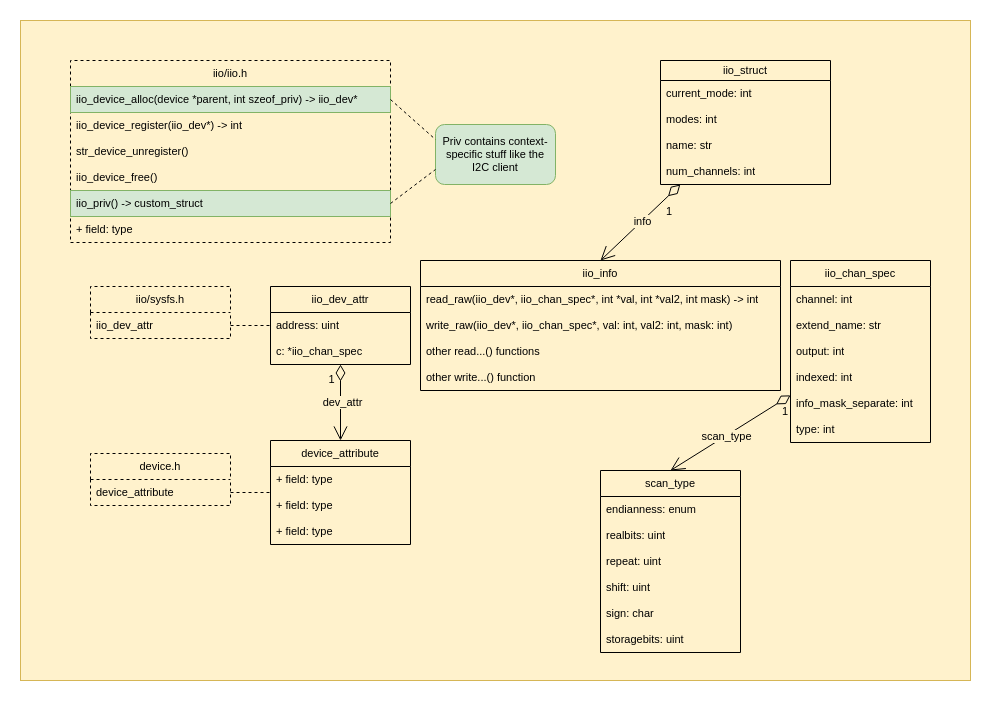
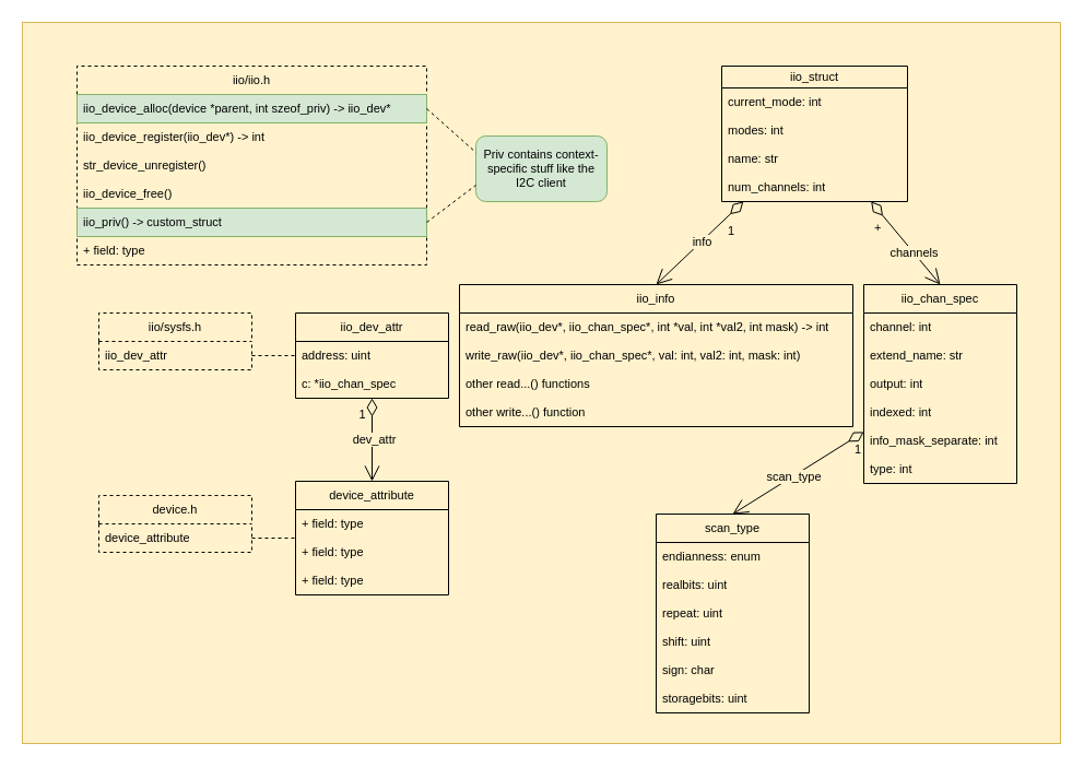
  <mxCell id="0" />
  <mxCell id="1" parent="0" />
  <mxCell id="2" value="" style="rounded=0;whiteSpace=wrap;html=1;align=left;verticalAlign=top;spacingLeft=4;spacingRight=4;fontFamily=Helvetica;fontSize=11;labelBackgroundColor=default;fillColor=#fff2cc;strokeColor=#d6b656;" vertex="1" parent="1"><mxGeometry x="20" y="20" width="950" height="660" as="geometry" /></mxCell>
+ <mxCell id="3" value="&lt;span style=&quot;&quot;&gt;+&lt;/span&gt;" style="endArrow=open;html=1;endSize=12;startArrow=diamondThin;startSize=14;startFill=0;align=left;verticalAlign=bottom;rounded=0;entryX=0.5;entryY=0;entryDx=0;entryDy=0;labelBackgroundColor=#FFF2CC;fontColor=default;" parent="1" source="7" target="12" edge="1"><mxGeometry x="-0.48" y="-20" relative="1" as="geometry"><mxPoint x="829.26" y="214.988" as="sourcePoint" /><mxPoint x="825" y="240" as="targetPoint" /><mxPoint as="offset" /></mxGeometry></mxCell>
+ <mxCell id="4" value="channels" style="edgeLabel;html=1;align=center;verticalAlign=middle;resizable=0;points=[];fontFamily=Helvetica;fontSize=11;fontColor=default;labelBackgroundColor=light-dark(#fff2cc, #ededed);" parent="3" vertex="1" connectable="0"><mxGeometry x="0.232" relative="1" as="geometry"><mxPoint as="offset" /></mxGeometry></mxCell>
  <mxCell id="5" value="1" style="endArrow=open;html=1;endSize=12;startArrow=diamondThin;startSize=14;startFill=0;align=left;verticalAlign=bottom;rounded=0;entryX=0.5;entryY=0;entryDx=0;entryDy=0;labelBackgroundColor=#FFF2CC;" parent="1" source="7" target="28" edge="1"><mxGeometry x="-0.341" y="15" relative="1" as="geometry"><mxPoint x="760.66" y="215.56" as="sourcePoint" /><mxPoint x="645" y="260" as="targetPoint" /><mxPoint as="offset" /></mxGeometry></mxCell>
  <mxCell id="6" value="info" style="edgeLabel;html=1;align=center;verticalAlign=middle;resizable=0;points=[];fontFamily=Helvetica;fontSize=11;fontColor=default;labelBackgroundColor=#FFF2CC;" parent="5" vertex="1" connectable="0"><mxGeometry x="-0.013" y="-1" relative="1" as="geometry"><mxPoint x="1" as="offset" /></mxGeometry></mxCell>
  <mxCell id="7" value="iio_struct" style="swimlane;fontStyle=0;childLayout=stackLayout;horizontal=1;startSize=20;fillColor=none;horizontalStack=0;resizeParent=1;resizeParentMax=0;resizeLast=0;collapsible=1;marginBottom=0;whiteSpace=wrap;html=1;fontFamily=Helvetica;fontSize=11;fontColor=default;labelBackgroundColor=none;" parent="1" vertex="1"><mxGeometry x="660" y="60" width="170" height="124" as="geometry"><mxRectangle x="230" y="240" width="80" height="30" as="alternateBounds" /></mxGeometry></mxCell>
  <mxCell id="8" value="current_mode: int" style="text;strokeColor=none;fillColor=none;align=left;verticalAlign=top;spacingLeft=4;spacingRight=4;overflow=hidden;rotatable=0;points=[[0,0.5],[1,0.5]];portConstraint=eastwest;whiteSpace=wrap;html=1;fontFamily=Helvetica;fontSize=11;fontColor=default;labelBackgroundColor=none;" parent="7" vertex="1"><mxGeometry y="20" width="170" height="26" as="geometry" /></mxCell>
  <mxCell id="9" value="modes: int" style="text;strokeColor=none;fillColor=none;align=left;verticalAlign=top;spacingLeft=4;spacingRight=4;overflow=hidden;rotatable=0;points=[[0,0.5],[1,0.5]];portConstraint=eastwest;whiteSpace=wrap;html=1;fontFamily=Helvetica;fontSize=11;fontColor=default;labelBackgroundColor=none;" parent="7" vertex="1"><mxGeometry y="46" width="170" height="26" as="geometry" /></mxCell>
  <mxCell id="10" value="name: str" style="text;strokeColor=none;fillColor=none;align=left;verticalAlign=top;spacingLeft=4;spacingRight=4;overflow=hidden;rotatable=0;points=[[0,0.5],[1,0.5]];portConstraint=eastwest;whiteSpace=wrap;html=1;fontFamily=Helvetica;fontSize=11;fontColor=default;labelBackgroundColor=none;" parent="7" vertex="1"><mxGeometry y="72" width="170" height="26" as="geometry" /></mxCell>
  <mxCell id="11" value="num_channels: int" style="text;strokeColor=none;fillColor=none;align=left;verticalAlign=top;spacingLeft=4;spacingRight=4;overflow=hidden;rotatable=0;points=[[0,0.5],[1,0.5]];portConstraint=eastwest;whiteSpace=wrap;html=1;fontFamily=Helvetica;fontSize=11;fontColor=default;labelBackgroundColor=none;" parent="7" vertex="1"><mxGeometry y="98" width="170" height="26" as="geometry" /></mxCell>
  <mxCell id="12" value="iio_chan_spec" style="swimlane;fontStyle=0;childLayout=stackLayout;horizontal=1;startSize=26;fillColor=none;horizontalStack=0;resizeParent=1;resizeParentMax=0;resizeLast=0;collapsible=1;marginBottom=0;whiteSpace=wrap;html=1;fontFamily=Helvetica;fontSize=11;fontColor=default;labelBackgroundColor=none;" parent="1" vertex="1"><mxGeometry x="790" y="260" width="140" height="182" as="geometry" /></mxCell>
  <mxCell id="13" value="channel: int" style="text;strokeColor=none;fillColor=none;align=left;verticalAlign=top;spacingLeft=4;spacingRight=4;overflow=hidden;rotatable=0;points=[[0,0.5],[1,0.5]];portConstraint=eastwest;whiteSpace=wrap;html=1;fontFamily=Helvetica;fontSize=11;fontColor=default;labelBackgroundColor=none;" parent="12" vertex="1"><mxGeometry y="26" width="140" height="26" as="geometry" /></mxCell>
  <mxCell id="14" value="extend_name: str" style="text;strokeColor=none;fillColor=none;align=left;verticalAlign=top;spacingLeft=4;spacingRight=4;overflow=hidden;rotatable=0;points=[[0,0.5],[1,0.5]];portConstraint=eastwest;whiteSpace=wrap;html=1;fontFamily=Helvetica;fontSize=11;fontColor=default;labelBackgroundColor=none;" parent="12" vertex="1"><mxGeometry y="52" width="140" height="26" as="geometry" /></mxCell>
  <mxCell id="15" value="output: int" style="text;strokeColor=none;fillColor=none;align=left;verticalAlign=top;spacingLeft=4;spacingRight=4;overflow=hidden;rotatable=0;points=[[0,0.5],[1,0.5]];portConstraint=eastwest;whiteSpace=wrap;html=1;fontFamily=Helvetica;fontSize=11;fontColor=default;labelBackgroundColor=none;" parent="12" vertex="1"><mxGeometry y="78" width="140" height="26" as="geometry" /></mxCell>
  <mxCell id="16" value="indexed: int" style="text;strokeColor=none;fillColor=none;align=left;verticalAlign=top;spacingLeft=4;spacingRight=4;overflow=hidden;rotatable=0;points=[[0,0.5],[1,0.5]];portConstraint=eastwest;whiteSpace=wrap;html=1;fontFamily=Helvetica;fontSize=11;fontColor=default;labelBackgroundColor=none;" parent="12" vertex="1"><mxGeometry y="104" width="140" height="26" as="geometry" /></mxCell>
  <mxCell id="17" value="info_mask_separate: int" style="text;strokeColor=none;fillColor=none;align=left;verticalAlign=top;spacingLeft=4;spacingRight=4;overflow=hidden;rotatable=0;points=[[0,0.5],[1,0.5]];portConstraint=eastwest;whiteSpace=wrap;html=1;fontFamily=Helvetica;fontSize=11;fontColor=default;labelBackgroundColor=none;" parent="12" vertex="1"><mxGeometry y="130" width="140" height="26" as="geometry" /></mxCell>
  <mxCell id="18" value="type: int" style="text;strokeColor=none;fillColor=none;align=left;verticalAlign=top;spacingLeft=4;spacingRight=4;overflow=hidden;rotatable=0;points=[[0,0.5],[1,0.5]];portConstraint=eastwest;whiteSpace=wrap;html=1;fontFamily=Helvetica;fontSize=11;fontColor=default;labelBackgroundColor=none;" parent="12" vertex="1"><mxGeometry y="156" width="140" height="26" as="geometry" /></mxCell>
  <mxCell id="19" value="scan_type" style="swimlane;fontStyle=0;childLayout=stackLayout;horizontal=1;startSize=26;fillColor=none;horizontalStack=0;resizeParent=1;resizeParentMax=0;resizeLast=0;collapsible=1;marginBottom=0;whiteSpace=wrap;html=1;fontFamily=Helvetica;fontSize=11;fontColor=default;labelBackgroundColor=none;" parent="1" vertex="1"><mxGeometry x="600" y="470" width="140" height="182" as="geometry" /></mxCell>
  <mxCell id="20" value="endianness: enum" style="text;strokeColor=none;fillColor=none;align=left;verticalAlign=top;spacingLeft=4;spacingRight=4;overflow=hidden;rotatable=0;points=[[0,0.5],[1,0.5]];portConstraint=eastwest;whiteSpace=wrap;html=1;fontFamily=Helvetica;fontSize=11;fontColor=default;labelBackgroundColor=none;" parent="19" vertex="1"><mxGeometry y="26" width="140" height="26" as="geometry" /></mxCell>
  <mxCell id="21" value="realbits: uint" style="text;strokeColor=none;fillColor=none;align=left;verticalAlign=top;spacingLeft=4;spacingRight=4;overflow=hidden;rotatable=0;points=[[0,0.5],[1,0.5]];portConstraint=eastwest;whiteSpace=wrap;html=1;fontFamily=Helvetica;fontSize=11;fontColor=default;labelBackgroundColor=none;" parent="19" vertex="1"><mxGeometry y="52" width="140" height="26" as="geometry" /></mxCell>
  <mxCell id="22" value="repeat: uint" style="text;strokeColor=none;fillColor=none;align=left;verticalAlign=top;spacingLeft=4;spacingRight=4;overflow=hidden;rotatable=0;points=[[0,0.5],[1,0.5]];portConstraint=eastwest;whiteSpace=wrap;html=1;fontFamily=Helvetica;fontSize=11;fontColor=default;labelBackgroundColor=none;" parent="19" vertex="1"><mxGeometry y="78" width="140" height="26" as="geometry" /></mxCell>
  <mxCell id="23" value="shift: uint" style="text;strokeColor=none;fillColor=none;align=left;verticalAlign=top;spacingLeft=4;spacingRight=4;overflow=hidden;rotatable=0;points=[[0,0.5],[1,0.5]];portConstraint=eastwest;whiteSpace=wrap;html=1;fontFamily=Helvetica;fontSize=11;fontColor=default;labelBackgroundColor=none;" parent="19" vertex="1"><mxGeometry y="104" width="140" height="26" as="geometry" /></mxCell>
  <mxCell id="24" value="sign: char" style="text;strokeColor=none;fillColor=none;align=left;verticalAlign=top;spacingLeft=4;spacingRight=4;overflow=hidden;rotatable=0;points=[[0,0.5],[1,0.5]];portConstraint=eastwest;whiteSpace=wrap;html=1;fontFamily=Helvetica;fontSize=11;fontColor=default;labelBackgroundColor=none;" parent="19" vertex="1"><mxGeometry y="130" width="140" height="26" as="geometry" /></mxCell>
  <mxCell id="25" value="storagebits: uint" style="text;strokeColor=none;fillColor=none;align=left;verticalAlign=top;spacingLeft=4;spacingRight=4;overflow=hidden;rotatable=0;points=[[0,0.5],[1,0.5]];portConstraint=eastwest;whiteSpace=wrap;html=1;fontFamily=Helvetica;fontSize=11;fontColor=default;labelBackgroundColor=none;" parent="19" vertex="1"><mxGeometry y="156" width="140" height="26" as="geometry" /></mxCell>
  <mxCell id="26" value="&lt;span&gt;1&lt;/span&gt;" style="endArrow=open;html=1;endSize=12;startArrow=diamondThin;startSize=14;startFill=0;align=left;verticalAlign=bottom;rounded=0;strokeColor=default;fontFamily=Helvetica;fontSize=11;fontColor=default;labelBackgroundColor=#FFF2CC;entryX=0.5;entryY=0;entryDx=0;entryDy=0;" parent="1" source="12" target="19" edge="1"><mxGeometry x="-0.692" y="16" relative="1" as="geometry"><mxPoint x="840" y="330" as="sourcePoint" /><mxPoint x="1000" y="330" as="targetPoint" /><mxPoint as="offset" /></mxGeometry></mxCell>
  <mxCell id="27" value="scan_type" style="edgeLabel;html=1;align=center;verticalAlign=middle;resizable=0;points=[];fontFamily=Helvetica;fontSize=11;fontColor=default;labelBackgroundColor=#FFF2CC;" parent="26" vertex="1" connectable="0"><mxGeometry x="0.072" relative="1" as="geometry"><mxPoint as="offset" /></mxGeometry></mxCell>
  <mxCell id="28" value="iio_info" style="swimlane;fontStyle=0;childLayout=stackLayout;horizontal=1;startSize=26;fillColor=none;horizontalStack=0;resizeParent=1;resizeParentMax=0;resizeLast=0;collapsible=1;marginBottom=0;whiteSpace=wrap;html=1;fontFamily=Helvetica;fontSize=11;fontColor=default;labelBackgroundColor=none;" parent="1" vertex="1"><mxGeometry x="420" y="260" width="360" height="130" as="geometry" /></mxCell>
  <mxCell id="29" value="read_raw(iio_dev*, iio_chan_spec*, int *val, int *val2, int mask) -&amp;gt; int" style="text;strokeColor=none;fillColor=none;align=left;verticalAlign=top;spacingLeft=4;spacingRight=4;overflow=hidden;rotatable=0;points=[[0,0.5],[1,0.5]];portConstraint=eastwest;whiteSpace=wrap;html=1;fontFamily=Helvetica;fontSize=11;fontColor=default;labelBackgroundColor=none;" parent="28" vertex="1"><mxGeometry y="26" width="360" height="26" as="geometry" /></mxCell>
  <mxCell id="30" value="write_raw(iio_dev*, iio_chan_spec*, val: int, val2: int, mask: int)" style="text;strokeColor=none;fillColor=none;align=left;verticalAlign=top;spacingLeft=4;spacingRight=4;overflow=hidden;rotatable=0;points=[[0,0.5],[1,0.5]];portConstraint=eastwest;whiteSpace=wrap;html=1;fontFamily=Helvetica;fontSize=11;fontColor=default;labelBackgroundColor=none;" parent="28" vertex="1"><mxGeometry y="52" width="360" height="26" as="geometry" /></mxCell>
  <mxCell id="31" value="other read...() functions" style="text;strokeColor=none;fillColor=none;align=left;verticalAlign=top;spacingLeft=4;spacingRight=4;overflow=hidden;rotatable=0;points=[[0,0.5],[1,0.5]];portConstraint=eastwest;whiteSpace=wrap;html=1;fontFamily=Helvetica;fontSize=11;fontColor=default;labelBackgroundColor=none;" parent="28" vertex="1"><mxGeometry y="78" width="360" height="26" as="geometry" /></mxCell>
  <mxCell id="32" value="other write...() function" style="text;strokeColor=none;fillColor=none;align=left;verticalAlign=top;spacingLeft=4;spacingRight=4;overflow=hidden;rotatable=0;points=[[0,0.5],[1,0.5]];portConstraint=eastwest;whiteSpace=wrap;html=1;fontFamily=Helvetica;fontSize=11;fontColor=default;labelBackgroundColor=none;" parent="28" vertex="1"><mxGeometry y="104" width="360" height="26" as="geometry" /></mxCell>
  <mxCell id="33" value="Priv contains context-specific stuff like the I2C client" style="rounded=1;whiteSpace=wrap;html=1;fontFamily=Helvetica;fontSize=11;labelBackgroundColor=none;fillColor=#d5e8d4;strokeColor=#82b366;" parent="1" vertex="1"><mxGeometry x="435" y="124" width="120" height="60" as="geometry" /></mxCell>
  <mxCell id="34" value="iio/iio.h" style="swimlane;fontStyle=0;childLayout=stackLayout;horizontal=1;startSize=26;fillColor=none;horizontalStack=0;resizeParent=1;resizeParentMax=0;resizeLast=0;collapsible=1;marginBottom=0;whiteSpace=wrap;html=1;fontFamily=Helvetica;fontSize=11;fontColor=default;labelBackgroundColor=none;dashed=1;" parent="1" vertex="1"><mxGeometry x="70" y="60" width="320" height="182" as="geometry" /></mxCell>
  <mxCell id="35" value="iio_device_alloc(device *parent, int szeof_priv) -&amp;gt; iio_dev*" style="text;strokeColor=#82b366;fillColor=#d5e8d4;align=left;verticalAlign=top;spacingLeft=4;spacingRight=4;overflow=hidden;rotatable=0;points=[[0,0.5],[1,0.5]];portConstraint=eastwest;whiteSpace=wrap;html=1;fontFamily=Helvetica;fontSize=11;labelBackgroundColor=none;" parent="34" vertex="1"><mxGeometry y="26" width="320" height="26" as="geometry" /></mxCell>
  <mxCell id="36" value="iio_device_register(iio_dev*) -&amp;gt; int" style="text;strokeColor=none;fillColor=none;align=left;verticalAlign=top;spacingLeft=4;spacingRight=4;overflow=hidden;rotatable=0;points=[[0,0.5],[1,0.5]];portConstraint=eastwest;whiteSpace=wrap;html=1;fontFamily=Helvetica;fontSize=11;fontColor=default;labelBackgroundColor=none;" parent="34" vertex="1"><mxGeometry y="52" width="320" height="26" as="geometry" /></mxCell>
  <mxCell id="37" value="str_device_unregister()" style="text;strokeColor=none;fillColor=none;align=left;verticalAlign=top;spacingLeft=4;spacingRight=4;overflow=hidden;rotatable=0;points=[[0,0.5],[1,0.5]];portConstraint=eastwest;whiteSpace=wrap;html=1;fontFamily=Helvetica;fontSize=11;fontColor=default;labelBackgroundColor=none;" vertex="1" parent="34"><mxGeometry y="78" width="320" height="26" as="geometry" /></mxCell>
  <mxCell id="38" value="iio_device_free()" style="text;strokeColor=none;fillColor=none;align=left;verticalAlign=top;spacingLeft=4;spacingRight=4;overflow=hidden;rotatable=0;points=[[0,0.5],[1,0.5]];portConstraint=eastwest;whiteSpace=wrap;html=1;fontFamily=Helvetica;fontSize=11;fontColor=default;labelBackgroundColor=none;" vertex="1" parent="34"><mxGeometry y="104" width="320" height="26" as="geometry" /></mxCell>
  <mxCell id="39" value="iio_priv() -&amp;gt; custom_struct" style="text;strokeColor=#82b366;fillColor=#d5e8d4;align=left;verticalAlign=top;spacingLeft=4;spacingRight=4;overflow=hidden;rotatable=0;points=[[0,0.5],[1,0.5]];portConstraint=eastwest;whiteSpace=wrap;html=1;fontFamily=Helvetica;fontSize=11;labelBackgroundColor=none;" parent="34" vertex="1"><mxGeometry y="130" width="320" height="26" as="geometry" /></mxCell>
  <mxCell id="40" value="+ field: type" style="text;strokeColor=none;fillColor=none;align=left;verticalAlign=top;spacingLeft=4;spacingRight=4;overflow=hidden;rotatable=0;points=[[0,0.5],[1,0.5]];portConstraint=eastwest;whiteSpace=wrap;html=1;fontFamily=Helvetica;fontSize=11;fontColor=default;labelBackgroundColor=none;" parent="34" vertex="1"><mxGeometry y="156" width="320" height="26" as="geometry" /></mxCell>
  <mxCell id="41" style="edgeStyle=none;shape=connector;rounded=0;orthogonalLoop=1;jettySize=auto;html=1;exitX=1;exitY=0.5;exitDx=0;exitDy=0;strokeColor=default;align=left;verticalAlign=bottom;fontFamily=Helvetica;fontSize=11;fontColor=default;labelBackgroundColor=default;startArrow=none;startFill=0;startSize=14;endArrow=none;endSize=12;dashed=1;entryX=0;entryY=0.75;entryDx=0;entryDy=0;" parent="1" source="39" target="33" edge="1"><mxGeometry relative="1" as="geometry" /></mxCell>
  <mxCell id="42" value="iio/sysfs.h" style="swimlane;fontStyle=0;childLayout=stackLayout;horizontal=1;startSize=26;fillColor=none;horizontalStack=0;resizeParent=1;resizeParentMax=0;resizeLast=0;collapsible=1;marginBottom=0;whiteSpace=wrap;html=1;fontFamily=Helvetica;fontSize=11;fontColor=default;labelBackgroundColor=none;dashed=1;strokeColor=default;align=center;verticalAlign=middle;" parent="1" vertex="1"><mxGeometry x="90" y="286" width="140" height="52" as="geometry" /></mxCell>
  <mxCell id="43" value="iio_dev_attr" style="text;strokeColor=none;fillColor=none;align=left;verticalAlign=top;spacingLeft=4;spacingRight=4;overflow=hidden;rotatable=0;points=[[0,0.5],[1,0.5]];portConstraint=eastwest;whiteSpace=wrap;html=1;fontFamily=Helvetica;fontSize=11;fontColor=default;labelBackgroundColor=none;fontStyle=0;" parent="42" vertex="1"><mxGeometry y="26" width="140" height="26" as="geometry" /></mxCell>
  <mxCell id="44" style="edgeStyle=none;shape=connector;rounded=0;orthogonalLoop=1;jettySize=auto;html=1;entryX=0.5;entryY=0;entryDx=0;entryDy=0;strokeColor=default;align=left;verticalAlign=bottom;fontFamily=Helvetica;fontSize=11;fontColor=default;labelBackgroundColor=default;startArrow=diamondThin;startFill=0;startSize=14;endArrow=open;endSize=12;" parent="1" source="47" target="52" edge="1"><mxGeometry relative="1" as="geometry" /></mxCell>
  <mxCell id="45" value="1" style="edgeLabel;html=1;align=center;verticalAlign=middle;resizable=0;points=[];fontFamily=Helvetica;fontSize=11;fontColor=default;labelBackgroundColor=none;" parent="44" vertex="1" connectable="0"><mxGeometry x="-0.596" y="1" relative="1" as="geometry"><mxPoint x="-11" y="-1" as="offset" /></mxGeometry></mxCell>
  <mxCell id="46" value="dev_attr" style="edgeLabel;html=1;align=center;verticalAlign=middle;resizable=0;points=[];fontFamily=Helvetica;fontSize=11;fontColor=default;labelBackgroundColor=#FFF2CC;" parent="44" vertex="1" connectable="0"><mxGeometry x="-0.025" y="1" relative="1" as="geometry"><mxPoint as="offset" /></mxGeometry></mxCell>
  <mxCell id="47" value="iio_dev_attr" style="swimlane;fontStyle=0;childLayout=stackLayout;horizontal=1;startSize=26;fillColor=none;horizontalStack=0;resizeParent=1;resizeParentMax=0;resizeLast=0;collapsible=1;marginBottom=0;whiteSpace=wrap;html=1;fontFamily=Helvetica;fontSize=11;fontColor=default;labelBackgroundColor=none;" parent="1" vertex="1"><mxGeometry x="270" y="286" width="140" height="78" as="geometry" /></mxCell>
  <mxCell id="48" value="address: uint" style="text;strokeColor=none;fillColor=none;align=left;verticalAlign=top;spacingLeft=4;spacingRight=4;overflow=hidden;rotatable=0;points=[[0,0.5],[1,0.5]];portConstraint=eastwest;whiteSpace=wrap;html=1;fontFamily=Helvetica;fontSize=11;fontColor=default;labelBackgroundColor=none;" parent="47" vertex="1"><mxGeometry y="26" width="140" height="26" as="geometry" /></mxCell>
  <mxCell id="49" value="c: *iio_chan_spec" style="text;strokeColor=none;fillColor=none;align=left;verticalAlign=top;spacingLeft=4;spacingRight=4;overflow=hidden;rotatable=0;points=[[0,0.5],[1,0.5]];portConstraint=eastwest;whiteSpace=wrap;html=1;fontFamily=Helvetica;fontSize=11;fontColor=default;labelBackgroundColor=none;" parent="47" vertex="1"><mxGeometry y="52" width="140" height="26" as="geometry" /></mxCell>
  <mxCell id="50" value="device.h" style="swimlane;fontStyle=0;childLayout=stackLayout;horizontal=1;startSize=26;fillColor=none;horizontalStack=0;resizeParent=1;resizeParentMax=0;resizeLast=0;collapsible=1;marginBottom=0;whiteSpace=wrap;html=1;fontFamily=Helvetica;fontSize=11;fontColor=default;labelBackgroundColor=none;dashed=1;strokeColor=default;align=center;verticalAlign=middle;" parent="1" vertex="1"><mxGeometry x="90" y="453" width="140" height="52" as="geometry" /></mxCell>
  <mxCell id="51" value="&lt;div&gt;device_attribute&lt;/div&gt;" style="text;strokeColor=none;fillColor=none;align=left;verticalAlign=top;spacingLeft=4;spacingRight=4;overflow=hidden;rotatable=0;points=[[0,0.5],[1,0.5]];portConstraint=eastwest;whiteSpace=wrap;html=1;fontFamily=Helvetica;fontSize=11;fontColor=default;labelBackgroundColor=none;fontStyle=0;" parent="50" vertex="1"><mxGeometry y="26" width="140" height="26" as="geometry" /></mxCell>
  <mxCell id="52" value="device_attribute" style="swimlane;fontStyle=0;childLayout=stackLayout;horizontal=1;startSize=26;fillColor=none;horizontalStack=0;resizeParent=1;resizeParentMax=0;resizeLast=0;collapsible=1;marginBottom=0;whiteSpace=wrap;html=1;fontFamily=Helvetica;fontSize=11;fontColor=default;labelBackgroundColor=none;" parent="1" vertex="1"><mxGeometry x="270" y="440" width="140" height="104" as="geometry" /></mxCell>
  <mxCell id="53" value="+ field: type" style="text;strokeColor=none;fillColor=none;align=left;verticalAlign=top;spacingLeft=4;spacingRight=4;overflow=hidden;rotatable=0;points=[[0,0.5],[1,0.5]];portConstraint=eastwest;whiteSpace=wrap;html=1;fontFamily=Helvetica;fontSize=11;fontColor=default;labelBackgroundColor=none;" parent="52" vertex="1"><mxGeometry y="26" width="140" height="26" as="geometry" /></mxCell>
  <mxCell id="54" value="+ field: type" style="text;strokeColor=none;fillColor=none;align=left;verticalAlign=top;spacingLeft=4;spacingRight=4;overflow=hidden;rotatable=0;points=[[0,0.5],[1,0.5]];portConstraint=eastwest;whiteSpace=wrap;html=1;fontFamily=Helvetica;fontSize=11;fontColor=default;labelBackgroundColor=none;" parent="52" vertex="1"><mxGeometry y="52" width="140" height="26" as="geometry" /></mxCell>
  <mxCell id="55" value="+ field: type" style="text;strokeColor=none;fillColor=none;align=left;verticalAlign=top;spacingLeft=4;spacingRight=4;overflow=hidden;rotatable=0;points=[[0,0.5],[1,0.5]];portConstraint=eastwest;whiteSpace=wrap;html=1;fontFamily=Helvetica;fontSize=11;fontColor=default;labelBackgroundColor=none;" parent="52" vertex="1"><mxGeometry y="78" width="140" height="26" as="geometry" /></mxCell>
  <mxCell id="56" style="edgeStyle=none;shape=connector;rounded=0;orthogonalLoop=1;jettySize=auto;html=1;exitX=1;exitY=0.5;exitDx=0;exitDy=0;strokeColor=default;align=left;verticalAlign=bottom;fontFamily=Helvetica;fontSize=11;fontColor=default;labelBackgroundColor=default;startArrow=none;startFill=0;startSize=14;endArrow=none;endSize=12;dashed=1;" parent="1" source="43" target="47" edge="1"><mxGeometry relative="1" as="geometry" /></mxCell>
  <mxCell id="57" style="edgeStyle=none;shape=connector;rounded=0;orthogonalLoop=1;jettySize=auto;html=1;strokeColor=default;align=left;verticalAlign=bottom;fontFamily=Helvetica;fontSize=11;fontColor=default;labelBackgroundColor=default;startArrow=none;startFill=0;startSize=14;endArrow=none;endSize=12;dashed=1;" parent="1" source="51" target="52" edge="1"><mxGeometry relative="1" as="geometry" /></mxCell>
  <mxCell id="58" style="rounded=0;orthogonalLoop=1;jettySize=auto;html=1;fontFamily=Helvetica;fontSize=11;fontColor=default;labelBackgroundColor=default;dashed=1;endArrow=none;startFill=0;exitX=1;exitY=0.5;exitDx=0;exitDy=0;entryX=0;entryY=0.25;entryDx=0;entryDy=0;" edge="1" parent="1" source="35" target="33"><mxGeometry relative="1" as="geometry"><mxPoint x="480" y="170" as="targetPoint" /></mxGeometry></mxCell>
